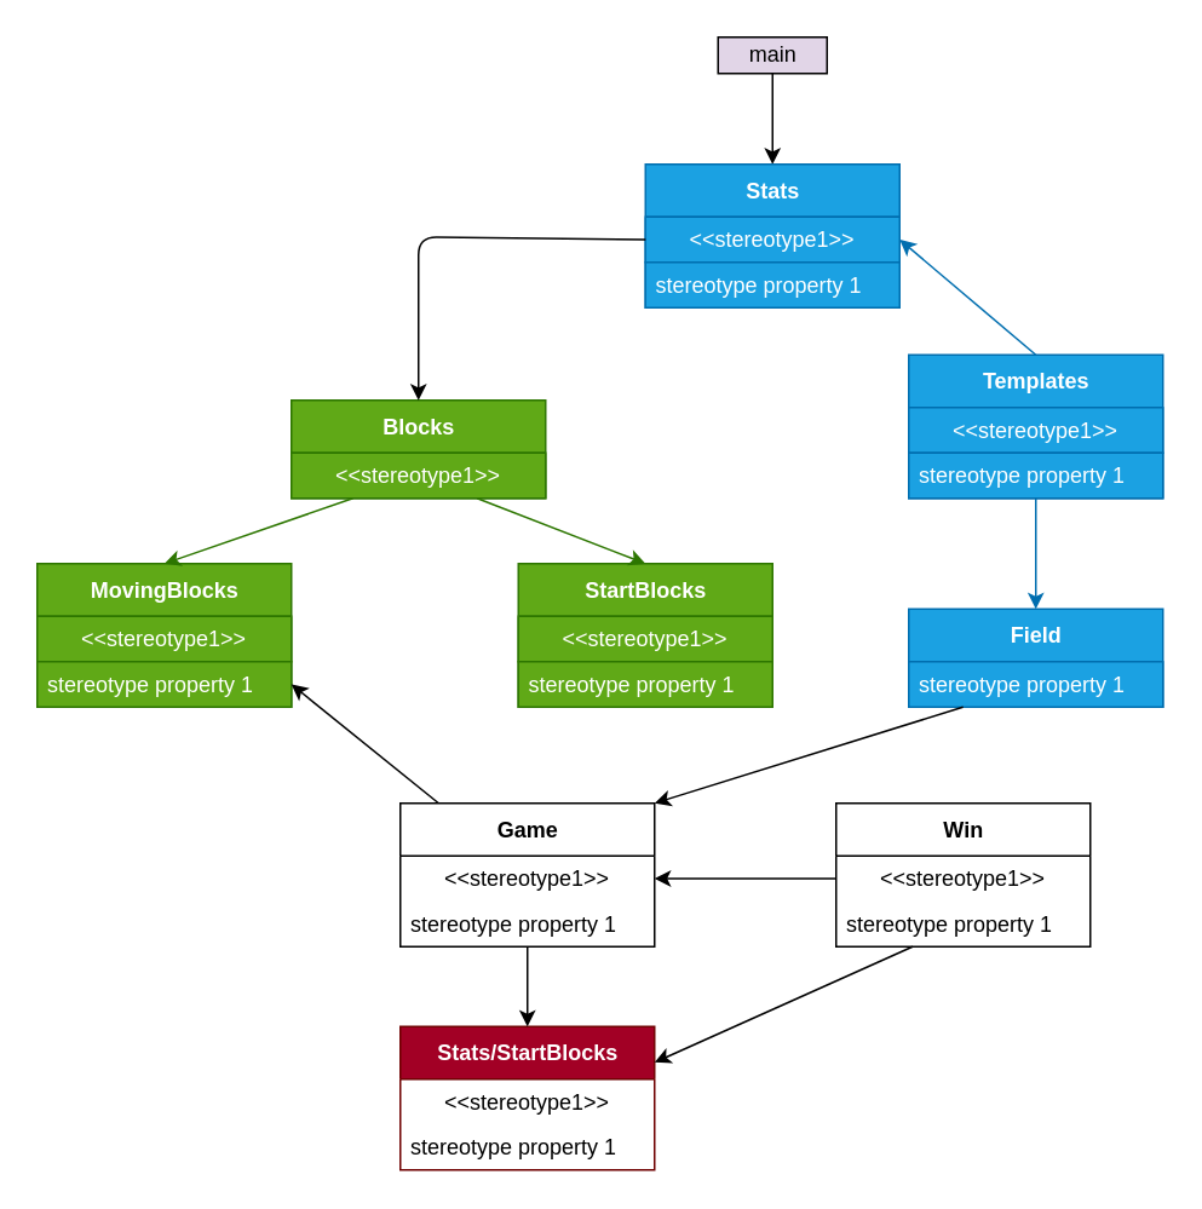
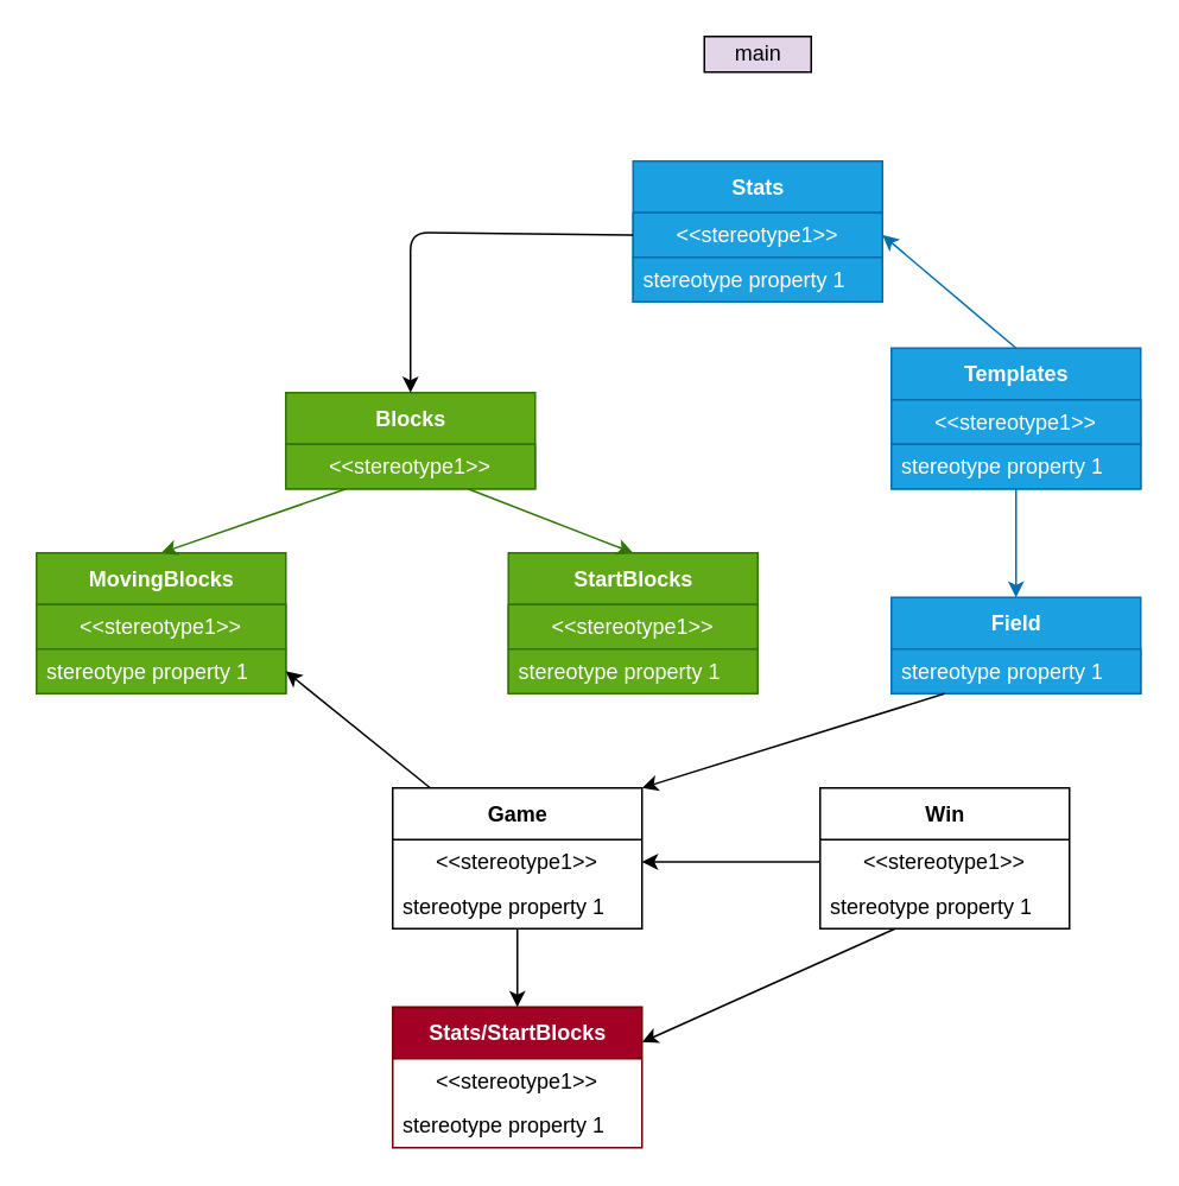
  <mxCell id="0" />
  <mxCell id="1" parent="0" />
- <mxCell id="2" style="edgeStyle=none;html=1;exitX=0.5;exitY=1;exitDx=0;exitDy=0;" parent="1" source="3" target="6" edge="1"><mxGeometry relative="1" as="geometry" /></mxCell>
  <mxCell id="3" value="main" style="html=1;fillColor=#e1d5e7;" parent="1" vertex="1"><mxGeometry x="395" y="20" width="60" height="20" as="geometry" /></mxCell>
  <mxCell id="4" value="Field" style="swimlane;fontStyle=1;align=center;verticalAlign=middle;childLayout=stackLayout;horizontal=1;startSize=29;horizontalStack=0;resizeParent=1;resizeParentMax=0;resizeLast=0;collapsible=0;marginBottom=0;html=1;fillColor=#1ba1e2;fontColor=#ffffff;strokeColor=#006EAF;" parent="1" vertex="1"><mxGeometry x="500" y="335" width="140" height="54" as="geometry" /></mxCell>
  <mxCell id="5" value="stereotype property 1" style="text;html=1;strokeColor=#006EAF;fillColor=#1ba1e2;align=left;verticalAlign=middle;spacingLeft=4;spacingRight=4;overflow=hidden;rotatable=0;points=[[0,0.5],[1,0.5]];portConstraint=eastwest;fontColor=#ffffff;" parent="4" vertex="1"><mxGeometry y="29" width="140" height="25" as="geometry" /></mxCell>
  <mxCell id="6" value="Stats" style="swimlane;fontStyle=1;align=center;verticalAlign=middle;childLayout=stackLayout;horizontal=1;startSize=29;horizontalStack=0;resizeParent=1;resizeParentMax=0;resizeLast=0;collapsible=0;marginBottom=0;html=1;fillColor=#1ba1e2;fontColor=#ffffff;strokeColor=#006EAF;" parent="1" vertex="1"><mxGeometry x="355" y="90" width="140" height="79" as="geometry" /></mxCell>
  <mxCell id="7" value="&amp;lt;&amp;lt;stereotype1&amp;gt;&amp;gt;" style="text;html=1;strokeColor=#006EAF;fillColor=#1ba1e2;align=center;verticalAlign=middle;spacingLeft=4;spacingRight=4;overflow=hidden;rotatable=0;points=[[0,0.5],[1,0.5]];portConstraint=eastwest;fontColor=#ffffff;" parent="6" vertex="1"><mxGeometry y="29" width="140" height="25" as="geometry" /></mxCell>
  <mxCell id="8" value="stereotype property 1" style="text;html=1;strokeColor=#006EAF;fillColor=#1ba1e2;align=left;verticalAlign=middle;spacingLeft=4;spacingRight=4;overflow=hidden;rotatable=0;points=[[0,0.5],[1,0.5]];portConstraint=eastwest;fontColor=#ffffff;" parent="6" vertex="1"><mxGeometry y="54" width="140" height="25" as="geometry" /></mxCell>
  <mxCell id="9" value="Blocks" style="swimlane;fontStyle=1;align=center;verticalAlign=middle;childLayout=stackLayout;horizontal=1;startSize=29;horizontalStack=0;resizeParent=1;resizeParentMax=0;resizeLast=0;collapsible=0;marginBottom=0;html=1;fillColor=#60a917;fontColor=#ffffff;strokeColor=#2D7600;" parent="1" vertex="1"><mxGeometry x="160" y="220" width="140" height="54" as="geometry" /></mxCell>
  <mxCell id="10" value="&amp;lt;&amp;lt;stereotype1&amp;gt;&amp;gt;" style="text;html=1;strokeColor=#2D7600;fillColor=#60a917;align=center;verticalAlign=middle;spacingLeft=4;spacingRight=4;overflow=hidden;rotatable=0;points=[[0,0.5],[1,0.5]];portConstraint=eastwest;fontColor=#ffffff;" parent="9" vertex="1"><mxGeometry y="29" width="140" height="25" as="geometry" /></mxCell>
  <mxCell id="11" style="edgeStyle=none;html=1;exitX=0;exitY=0.5;exitDx=0;exitDy=0;entryX=0.5;entryY=0;entryDx=0;entryDy=0;" parent="1" source="7" target="9" edge="1"><mxGeometry relative="1" as="geometry"><Array as="points"><mxPoint x="230" y="130" /></Array></mxGeometry></mxCell>
  <mxCell id="12" value="StartBlocks" style="swimlane;fontStyle=1;align=center;verticalAlign=middle;childLayout=stackLayout;horizontal=1;startSize=29;horizontalStack=0;resizeParent=1;resizeParentMax=0;resizeLast=0;collapsible=0;marginBottom=0;html=1;fillColor=#60a917;fontColor=#ffffff;strokeColor=#2D7600;" parent="1" vertex="1"><mxGeometry x="285" y="310" width="140" height="79" as="geometry" /></mxCell>
  <mxCell id="13" value="&amp;lt;&amp;lt;stereotype1&amp;gt;&amp;gt;" style="text;html=1;strokeColor=#2D7600;fillColor=#60a917;align=center;verticalAlign=middle;spacingLeft=4;spacingRight=4;overflow=hidden;rotatable=0;points=[[0,0.5],[1,0.5]];portConstraint=eastwest;fontColor=#ffffff;" parent="12" vertex="1"><mxGeometry y="29" width="140" height="25" as="geometry" /></mxCell>
  <mxCell id="14" value="stereotype property 1" style="text;html=1;strokeColor=#2D7600;fillColor=#60a917;align=left;verticalAlign=middle;spacingLeft=4;spacingRight=4;overflow=hidden;rotatable=0;points=[[0,0.5],[1,0.5]];portConstraint=eastwest;fontColor=#ffffff;" parent="12" vertex="1"><mxGeometry y="54" width="140" height="25" as="geometry" /></mxCell>
  <mxCell id="15" value="MovingBlocks" style="swimlane;fontStyle=1;align=center;verticalAlign=middle;childLayout=stackLayout;horizontal=1;startSize=29;horizontalStack=0;resizeParent=1;resizeParentMax=0;resizeLast=0;collapsible=0;marginBottom=0;html=1;fillColor=#60a917;fontColor=#ffffff;strokeColor=#2D7600;" parent="1" vertex="1"><mxGeometry x="20" y="310" width="140" height="79" as="geometry" /></mxCell>
  <mxCell id="16" value="&amp;lt;&amp;lt;stereotype1&amp;gt;&amp;gt;" style="text;html=1;strokeColor=#2D7600;fillColor=#60a917;align=center;verticalAlign=middle;spacingLeft=4;spacingRight=4;overflow=hidden;rotatable=0;points=[[0,0.5],[1,0.5]];portConstraint=eastwest;fontColor=#ffffff;" parent="15" vertex="1"><mxGeometry y="29" width="140" height="25" as="geometry" /></mxCell>
  <mxCell id="17" value="stereotype property 1" style="text;html=1;strokeColor=#2D7600;fillColor=#60a917;align=left;verticalAlign=middle;spacingLeft=4;spacingRight=4;overflow=hidden;rotatable=0;points=[[0,0.5],[1,0.5]];portConstraint=eastwest;fontColor=#ffffff;" parent="15" vertex="1"><mxGeometry y="54" width="140" height="25" as="geometry" /></mxCell>
  <mxCell id="18" value="Win" style="swimlane;fontStyle=1;align=center;verticalAlign=middle;childLayout=stackLayout;horizontal=1;startSize=29;horizontalStack=0;resizeParent=1;resizeParentMax=0;resizeLast=0;collapsible=0;marginBottom=0;html=1;" parent="1" vertex="1"><mxGeometry x="460" y="442" width="140" height="79" as="geometry" /></mxCell>
  <mxCell id="19" value="&amp;lt;&amp;lt;stereotype1&amp;gt;&amp;gt;" style="text;html=1;strokeColor=none;fillColor=none;align=center;verticalAlign=middle;spacingLeft=4;spacingRight=4;overflow=hidden;rotatable=0;points=[[0,0.5],[1,0.5]];portConstraint=eastwest;" parent="18" vertex="1"><mxGeometry y="29" width="140" height="25" as="geometry" /></mxCell>
  <mxCell id="20" value="stereotype property 1" style="text;html=1;strokeColor=none;fillColor=none;align=left;verticalAlign=middle;spacingLeft=4;spacingRight=4;overflow=hidden;rotatable=0;points=[[0,0.5],[1,0.5]];portConstraint=eastwest;" parent="18" vertex="1"><mxGeometry y="54" width="140" height="25" as="geometry" /></mxCell>
  <mxCell id="21" value="Templates" style="swimlane;fontStyle=1;align=center;verticalAlign=middle;childLayout=stackLayout;horizontal=1;startSize=29;horizontalStack=0;resizeParent=1;resizeParentMax=0;resizeLast=0;collapsible=0;marginBottom=0;html=1;fillColor=#1ba1e2;fontColor=#ffffff;strokeColor=#006EAF;" parent="1" vertex="1"><mxGeometry x="500" y="195" width="140" height="79" as="geometry" /></mxCell>
  <mxCell id="22" value="&amp;lt;&amp;lt;stereotype1&amp;gt;&amp;gt;" style="text;html=1;strokeColor=#006EAF;fillColor=#1ba1e2;align=center;verticalAlign=middle;spacingLeft=4;spacingRight=4;overflow=hidden;rotatable=0;points=[[0,0.5],[1,0.5]];portConstraint=eastwest;fontColor=#ffffff;" parent="21" vertex="1"><mxGeometry y="29" width="140" height="25" as="geometry" /></mxCell>
  <mxCell id="23" value="stereotype property 1" style="text;html=1;strokeColor=#006EAF;fillColor=#1ba1e2;align=left;verticalAlign=middle;spacingLeft=4;spacingRight=4;overflow=hidden;rotatable=0;points=[[0,0.5],[1,0.5]];portConstraint=eastwest;fontColor=#ffffff;" parent="21" vertex="1"><mxGeometry y="54" width="140" height="25" as="geometry" /></mxCell>
  <mxCell id="24" style="edgeStyle=none;html=1;entryX=0.5;entryY=0;entryDx=0;entryDy=0;fillColor=#60a917;strokeColor=#2D7600;" parent="1" source="10" target="15" edge="1"><mxGeometry relative="1" as="geometry" /></mxCell>
  <mxCell id="25" style="edgeStyle=none;html=1;entryX=0.5;entryY=0;entryDx=0;entryDy=0;fillColor=#60a917;strokeColor=#2D7600;" parent="1" source="10" target="12" edge="1"><mxGeometry relative="1" as="geometry" /></mxCell>
  <mxCell id="26" style="edgeStyle=none;html=1;entryX=1;entryY=0.5;entryDx=0;entryDy=0;" parent="1" source="27" target="17" edge="1"><mxGeometry relative="1" as="geometry" /></mxCell>
  <mxCell id="27" value="Game" style="swimlane;fontStyle=1;align=center;verticalAlign=middle;childLayout=stackLayout;horizontal=1;startSize=29;horizontalStack=0;resizeParent=1;resizeParentMax=0;resizeLast=0;collapsible=0;marginBottom=0;html=1;" parent="1" vertex="1"><mxGeometry x="220" y="442" width="140" height="79" as="geometry" /></mxCell>
  <mxCell id="28" value="&amp;lt;&amp;lt;stereotype1&amp;gt;&amp;gt;" style="text;html=1;strokeColor=none;fillColor=none;align=center;verticalAlign=middle;spacingLeft=4;spacingRight=4;overflow=hidden;rotatable=0;points=[[0,0.5],[1,0.5]];portConstraint=eastwest;" parent="27" vertex="1"><mxGeometry y="29" width="140" height="25" as="geometry" /></mxCell>
  <mxCell id="29" value="stereotype property 1" style="text;html=1;strokeColor=none;fillColor=none;align=left;verticalAlign=middle;spacingLeft=4;spacingRight=4;overflow=hidden;rotatable=0;points=[[0,0.5],[1,0.5]];portConstraint=eastwest;" parent="27" vertex="1"><mxGeometry y="54" width="140" height="25" as="geometry" /></mxCell>
  <mxCell id="30" style="edgeStyle=none;html=1;exitX=0;exitY=0.5;exitDx=0;exitDy=0;entryX=1;entryY=0.5;entryDx=0;entryDy=0;" parent="1" source="19" target="28" edge="1"><mxGeometry relative="1" as="geometry" /></mxCell>
  <mxCell id="31" value="Stats/StartBlocks" style="swimlane;fontStyle=1;align=center;verticalAlign=middle;childLayout=stackLayout;horizontal=1;startSize=29;horizontalStack=0;resizeParent=1;resizeParentMax=0;resizeLast=0;collapsible=0;marginBottom=0;html=1;fillColor=#a20025;fontColor=#ffffff;strokeColor=#6F0000;" parent="1" vertex="1"><mxGeometry x="220" y="565" width="140" height="79" as="geometry" /></mxCell>
  <mxCell id="32" value="&amp;lt;&amp;lt;stereotype1&amp;gt;&amp;gt;" style="text;html=1;strokeColor=none;fillColor=none;align=center;verticalAlign=middle;spacingLeft=4;spacingRight=4;overflow=hidden;rotatable=0;points=[[0,0.5],[1,0.5]];portConstraint=eastwest;" parent="31" vertex="1"><mxGeometry y="29" width="140" height="25" as="geometry" /></mxCell>
  <mxCell id="33" value="stereotype property 1" style="text;html=1;strokeColor=none;fillColor=none;align=left;verticalAlign=middle;spacingLeft=4;spacingRight=4;overflow=hidden;rotatable=0;points=[[0,0.5],[1,0.5]];portConstraint=eastwest;" parent="31" vertex="1"><mxGeometry y="54" width="140" height="25" as="geometry" /></mxCell>
  <mxCell id="34" style="edgeStyle=none;html=1;" parent="1" source="29" target="31" edge="1"><mxGeometry relative="1" as="geometry" /></mxCell>
  <mxCell id="35" style="edgeStyle=none;html=1;entryX=1;entryY=0.25;entryDx=0;entryDy=0;" parent="1" source="20" target="31" edge="1"><mxGeometry relative="1" as="geometry" /></mxCell>
  <mxCell id="36" style="edgeStyle=none;html=1;exitX=0.5;exitY=0;exitDx=0;exitDy=0;fillColor=#1ba1e2;strokeColor=#006EAF;entryX=1;entryY=0.5;entryDx=0;entryDy=0;" parent="1" source="21" target="7" edge="1"><mxGeometry relative="1" as="geometry"><mxPoint x="570" y="100" as="targetPoint" /></mxGeometry></mxCell>
  <mxCell id="37" style="edgeStyle=none;html=1;fillColor=#1ba1e2;strokeColor=#006EAF;" parent="1" source="23" target="4" edge="1"><mxGeometry relative="1" as="geometry" /></mxCell>
  <mxCell id="38" style="edgeStyle=none;html=1;entryX=1;entryY=0;entryDx=0;entryDy=0;" parent="1" source="5" target="27" edge="1"><mxGeometry relative="1" as="geometry" /></mxCell>
